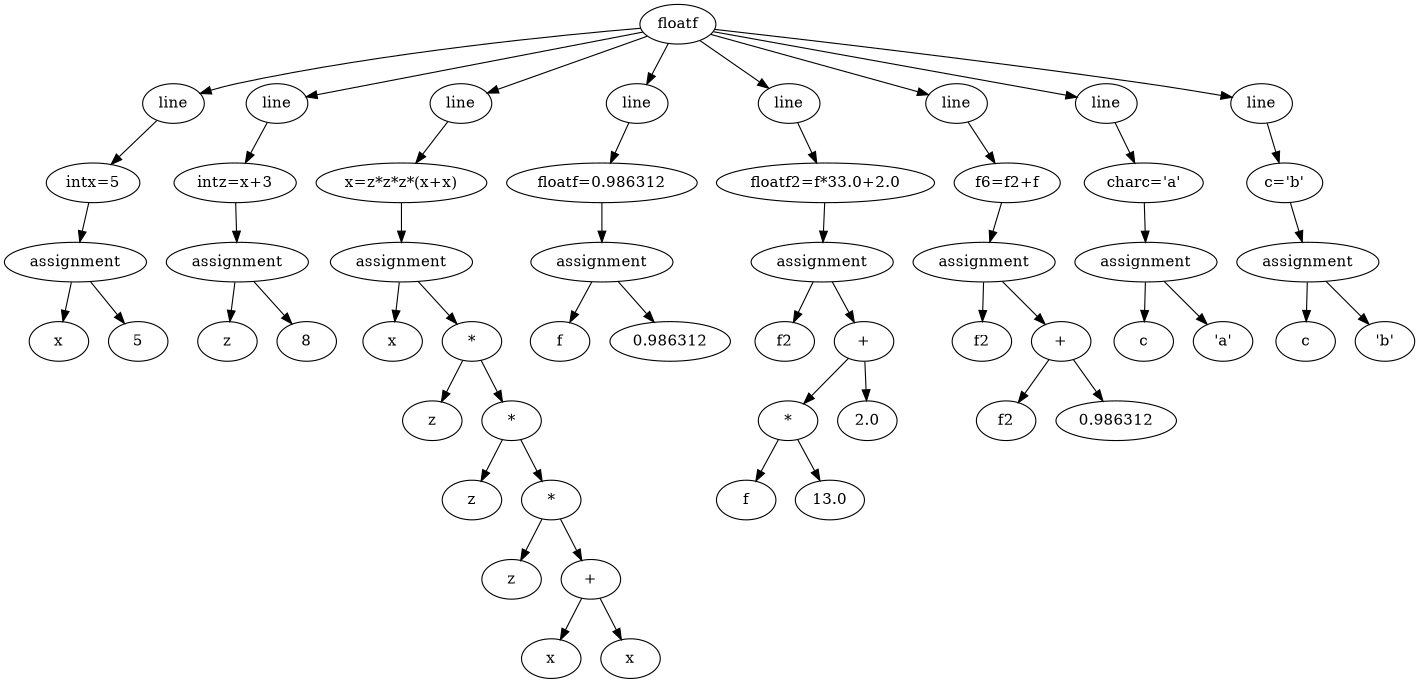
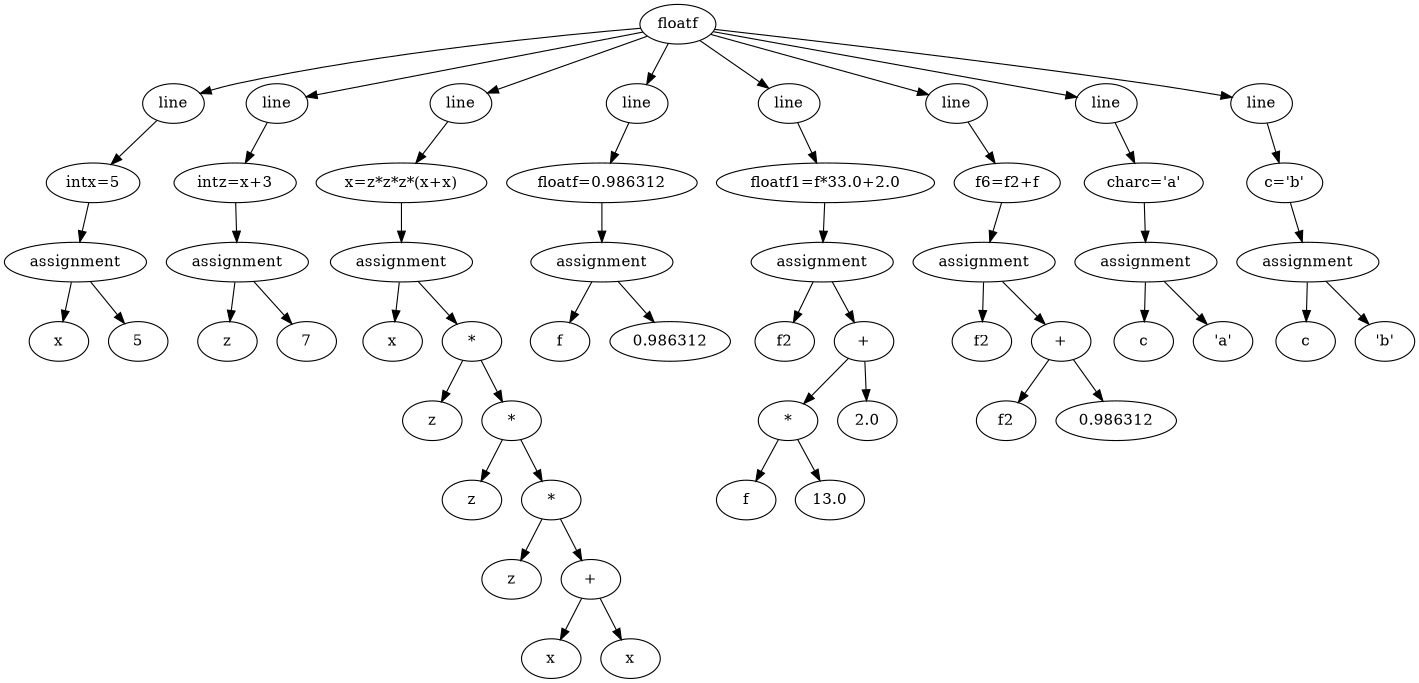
  digraph {
    n1 [label=floatf]
    n2 [label=line]
    n3 [label=line]
    n4 [label=line]
    n5 [label=line]
    n6 [label=line]
    n7 [label=line]
    n8 [label=line]
    n9 [label=line]
    n10 [label="intx=5"]
    n11 [label="intz=x+3"]
    n12 [label="x=z*z*z*(x+x)"]
    n13 [label="floatf=0.986312"]
-   n14 [label="floatf2=f*33.0+2.0"]
+   n14 [label="floatf1=f*33.0+2.0"]
    n15 [label="f6=f2+f"]
    n16 [label="charc='a'"]
    n17 [label="c='b'"]
    n18 [label=assignment]
    n19 [label=x]
    n20 [label=5]
    n21 [label=assignment]
    n22 [label=z]
-   n23 [label=8]
+   n23 [label=7]
    n24 [label=assignment]
    n25 [label=x]
    n26 [label="*"]
    n27 [label=z]
    n28 [label="*"]
    n29 [label=z]
    n30 [label="*"]
    n31 [label=z]
    n32 [label="+"]
    n33 [label=x]
    n34 [label=x]
    n35 [label=assignment]
    n36 [label=f]
    n37 [label=0.986312]
    n38 [label=assignment]
    n39 [label=f2]
    n40 [label="+"]
    n41 [label="*"]
    n42 [label=2.0]
    n43 [label=f]
    n44 [label=13.0]
    n45 [label=assignment]
    n46 [label=f2]
    n47 [label="+"]
    n48 [label=f2]
    n49 [label=0.986312]
    n50 [label=assignment]
    n51 [label=c]
    n52 [label="'a'"]
    n53 [label=assignment]
    n54 [label=c]
    n55 [label="'b'"]
    n1 -> n2
    n1 -> n3
    n1 -> n4
    n1 -> n5
    n1 -> n6
    n1 -> n7
    n1 -> n8
    n1 -> n9
    n2 -> n10
    n3 -> n11
    n4 -> n12
    n5 -> n13
    n6 -> n14
    n7 -> n15
    n8 -> n16
    n9 -> n17
    n10 -> n18
    n11 -> n21
    n12 -> n24
    n13 -> n35
    n14 -> n38
    n15 -> n45
    n16 -> n50
    n17 -> n53
    n18 -> n19
    n18 -> n20
    n21 -> n22
    n21 -> n23
    n24 -> n25
    n24 -> n26
    n26 -> n27
    n26 -> n28
    n28 -> n29
    n28 -> n30
    n30 -> n31
    n30 -> n32
    n32 -> n33
    n32 -> n34
    n35 -> n36
    n35 -> n37
    n38 -> n39
    n38 -> n40
    n40 -> n41
    n40 -> n42
    n41 -> n43
    n41 -> n44
    n45 -> n46
    n45 -> n47
    n47 -> n48
    n47 -> n49
    n50 -> n51
    n50 -> n52
    n53 -> n54
    n53 -> n55
  }
